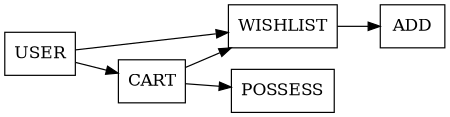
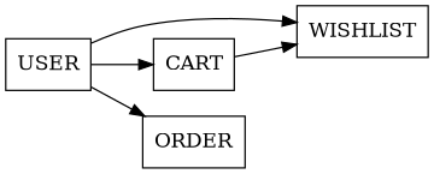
  digraph {
    rankdir=LR
    node [shape=box]
    WISHLIST
-   ADD
    USER
    CART
-   POSSESS
-   WISHLIST -> ADD
+   ORDER
    USER -> WISHLIST
    USER -> CART
+   USER -> ORDER
    CART -> WISHLIST
-   CART -> POSSESS
  }
